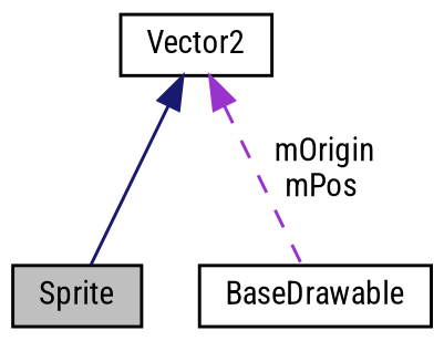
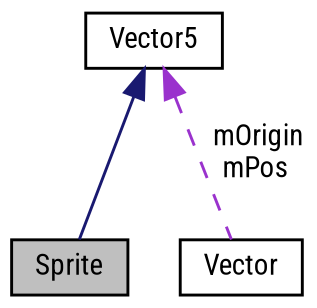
  digraph {
    fontname="Roboto Condensed"
    node [color=black fillcolor=white fontname="Roboto Condensed" fontsize=10 shape=record style=filled]
    edge [dir=back fontname="Roboto Condensed" fontsize=10 labelfontname=Helvetica labelfontsize=10]
    n1 [fillcolor=grey75 fontcolor=black height=0.2 label=Sprite width=0.4]
-   n2 [height=0.2 label=BaseDrawable width=0.4]
-   n3 [height=0.2 label=Vector2 width=0.4]
+   n2 [height=0.2 label=Vector width=0.4]
+   n3 [height=0.2 label=Vector5 width=0.4]
    n3 -> n1 [color=midnightblue style=solid]
    n3 -> n2 [color=darkorchid3 label=" mOrigin\nmPos" style=dashed]
  }
